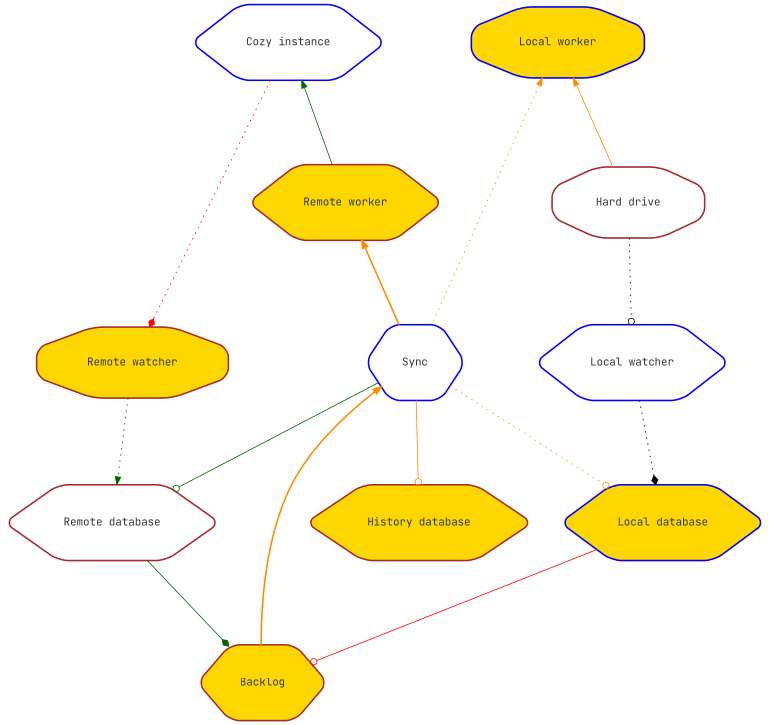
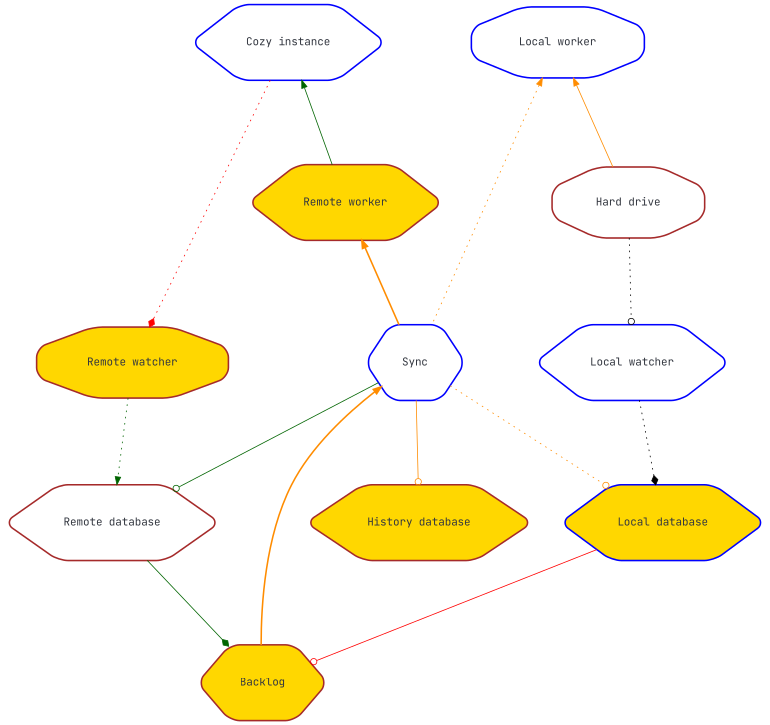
  digraph {
    fontname="JetBrains Mono"
    nodesep=0.5
    rankdir=TB
    ranksep=1.5
    splines=true
    node [color=brown fillcolor=white fontcolor="#32363F" fontname="JetBrains Mono" margin=0.3 shape=hexagon style="bold,rounded,filled"]
    edge [color=darkorange fontname="JetBrains Mono" style=solid]
    n1 [fillcolor=gold label=Backlog]
    n2 [fillcolor=gold label="History database"]
    n3 [color=blue fillcolor=gold label="Local database"]
    n4 [label="Remote database"]
    n5 [color=blue label=Sync]
    n6 [color=blue label="Cozy instance"]
    n7 [fillcolor=gold label="Remote watcher" shape=octagon]
    n8 [fillcolor=gold label="Remote worker"]
    n9 [label="Hard drive" shape=octagon]
    n10 [color=blue label="Local watcher"]
-   n11 [color=blue fillcolor=gold label="Local worker" shape=octagon]
+   n11 [color=blue label="Local worker" shape=octagon]
    n3 -> n1 [arrowhead=odot color=red]
    n4 -> n1 [arrowhead=diamond color=darkgreen]
    n5 -> n1 [dir=back style=bold]
    n5 -> n2 [arrowhead=odot]
    n5 -> n3 [arrowhead=odot style=dotted]
    n5 -> n4 [arrowhead=odot color=darkgreen]
    n6 -> n7 [arrowhead=diamond color=red style=dotted]
    n6 -> n8 [color=darkgreen dir=back]
    n7 -> n4 [arrowhead=normal color=darkgreen style=dotted]
    n8 -> n5 [dir=back style=bold]
    n9 -> n10 [arrowhead=odot color=black style=dotted]
    n10 -> n3 [arrowhead=diamond color=black style=dotted]
    n11 -> n5 [dir=back style=dotted]
    n11 -> n9 [dir=back]
  }
